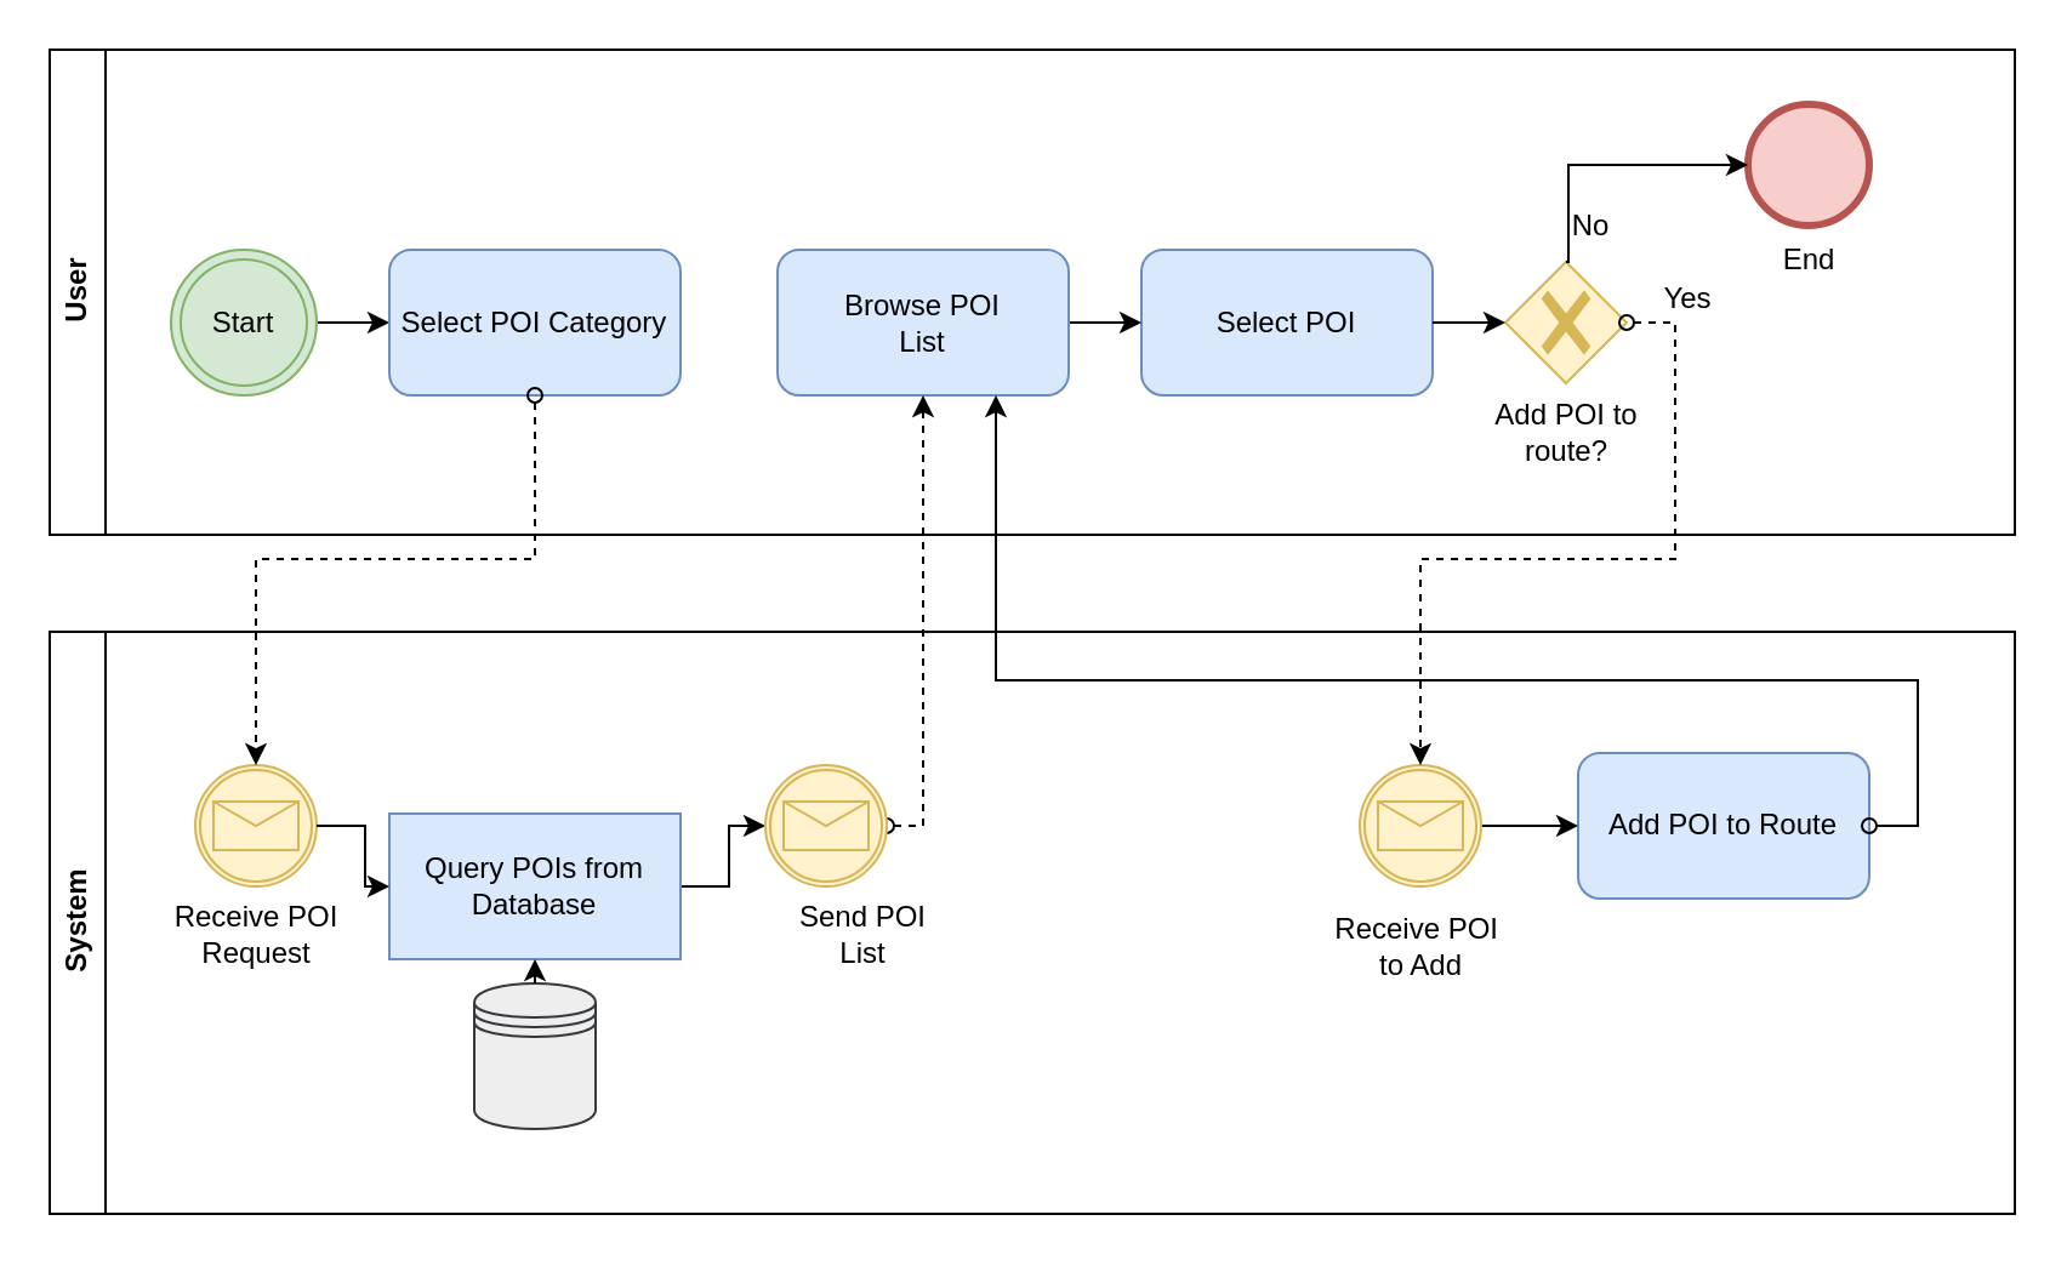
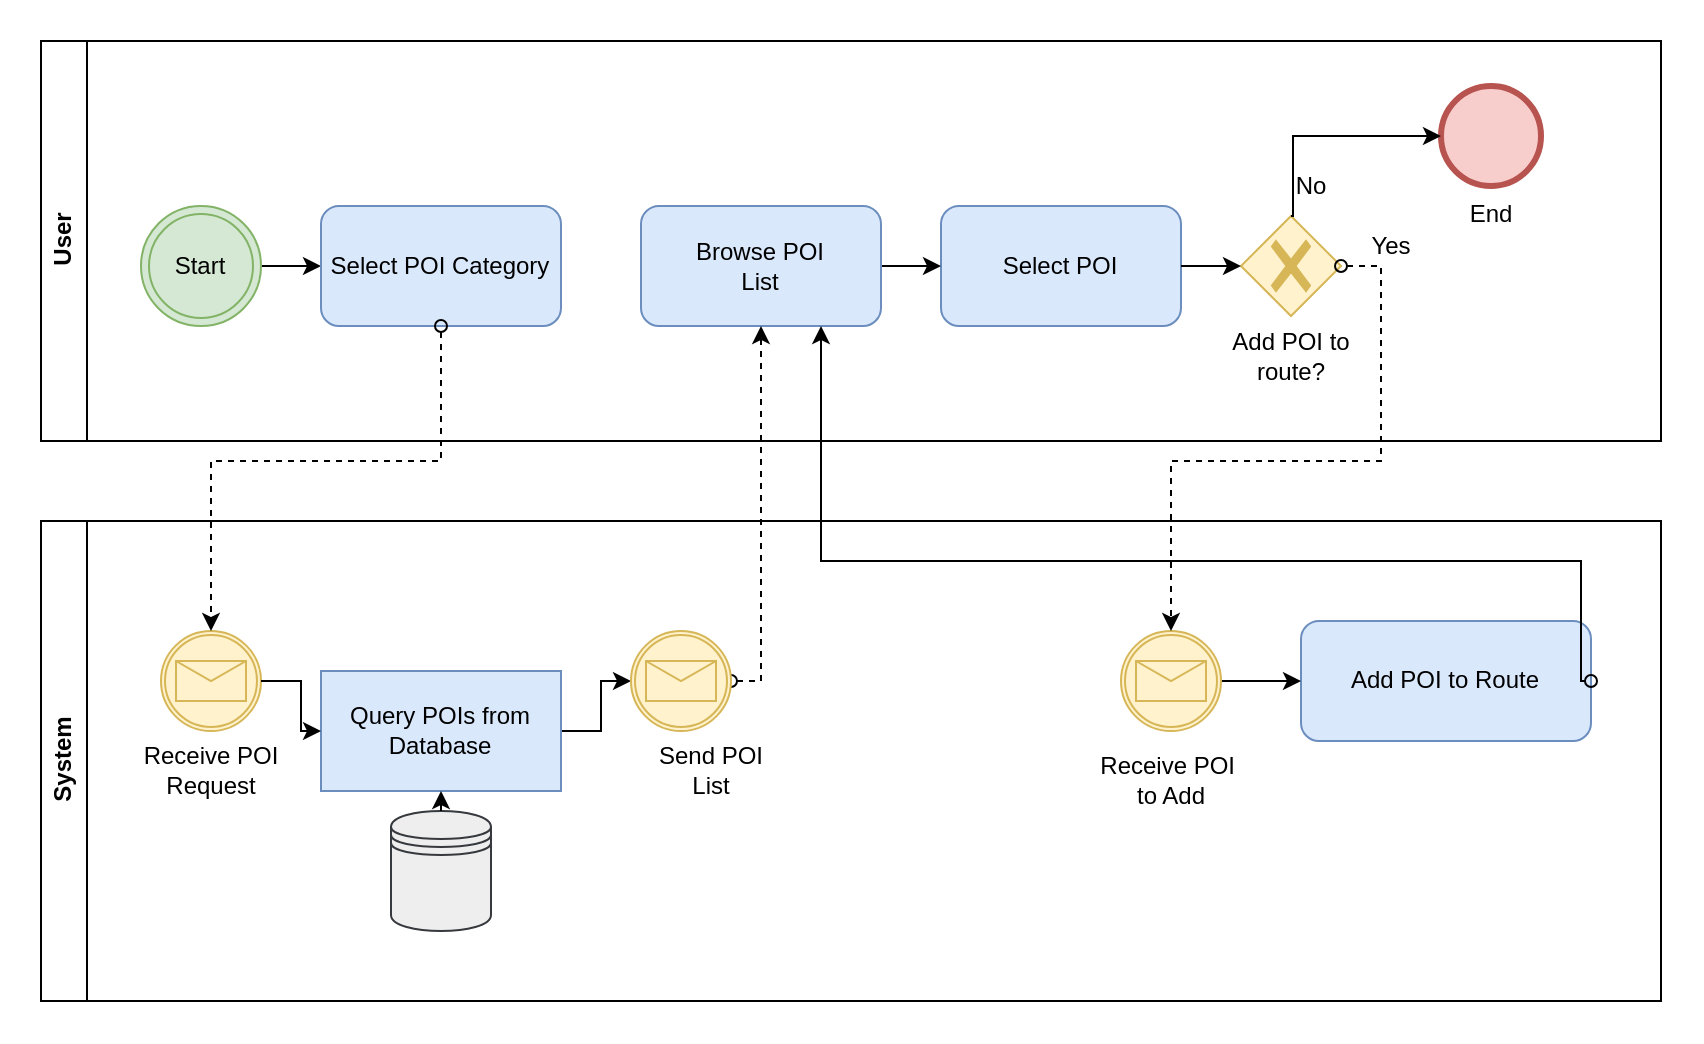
  <mxCell id="0" />
  <mxCell id="1" parent="0" />
  <mxCell id="2" value="User" style="swimlane;horizontal=0;whiteSpace=wrap;html=1;" parent="1" vertex="1"><mxGeometry x="20" y="20" width="810" height="200" as="geometry" /></mxCell>
  <mxCell id="3" value="" style="edgeStyle=orthogonalEdgeStyle;rounded=0;orthogonalLoop=1;jettySize=auto;html=1;" parent="2" source="4" target="5" edge="1"><mxGeometry relative="1" as="geometry" /></mxCell>
  <mxCell id="4" value="Start" style="ellipse;shape=doubleEllipse;html=1;dashed=0;whiteSpace=wrap;aspect=fixed;fillColor=#d5e8d4;strokeColor=#82b366;" parent="2" vertex="1"><mxGeometry x="50" y="82.5" width="60" height="60" as="geometry" /></mxCell>
  <mxCell id="5" value="Select POI Category" style="rounded=1;whiteSpace=wrap;html=1;fillColor=#dae8fc;strokeColor=#6c8ebf;" parent="2" vertex="1"><mxGeometry x="140" y="82.5" width="120" height="60" as="geometry" /></mxCell>
  <mxCell id="6" value="" style="points=[[0.25,0.25,0],[0.5,0,0],[0.75,0.25,0],[1,0.5,0],[0.75,0.75,0],[0.5,1,0],[0.25,0.75,0],[0,0.5,0]];shape=mxgraph.bpmn.gateway2;html=1;verticalLabelPosition=bottom;labelBackgroundColor=#ffffff;verticalAlign=top;align=center;perimeter=rhombusPerimeter;outlineConnect=0;outline=none;symbol=none;gwType=exclusive;fillColor=#fff2cc;strokeColor=#d6b656;" parent="2" vertex="1"><mxGeometry x="600" y="87.5" width="50" height="50" as="geometry" /></mxCell>
  <mxCell id="7" value="Yes" style="text;html=1;align=center;verticalAlign=middle;resizable=0;points=[];autosize=1;strokeColor=none;fillColor=none;" parent="2" vertex="1"><mxGeometry x="655" y="87.5" width="40" height="30" as="geometry" /></mxCell>
  <mxCell id="8" value="No" style="text;html=1;align=center;verticalAlign=middle;resizable=0;points=[];autosize=1;strokeColor=none;fillColor=none;" parent="2" vertex="1"><mxGeometry x="615" y="57.5" width="40" height="30" as="geometry" /></mxCell>
  <mxCell id="9" value="Add POI to&lt;div&gt;route?&lt;/div&gt;" style="text;html=1;align=center;verticalAlign=middle;resizable=0;points=[];autosize=1;strokeColor=none;fillColor=none;" parent="2" vertex="1"><mxGeometry x="585" y="137.5" width="80" height="40" as="geometry" /></mxCell>
  <mxCell id="10" value="Select POI" style="rounded=1;whiteSpace=wrap;html=1;fillColor=#dae8fc;strokeColor=#6c8ebf;" parent="2" vertex="1"><mxGeometry x="450" y="82.5" width="120" height="60" as="geometry" /></mxCell>
  <mxCell id="11" style="edgeStyle=orthogonalEdgeStyle;rounded=0;orthogonalLoop=1;jettySize=auto;html=1;entryX=0;entryY=0.5;entryDx=0;entryDy=0;entryPerimeter=0;" parent="2" source="10" target="6" edge="1"><mxGeometry relative="1" as="geometry" /></mxCell>
  <mxCell id="12" value="End" style="points=[[0.145,0.145,0],[0.5,0,0],[0.855,0.145,0],[1,0.5,0],[0.855,0.855,0],[0.5,1,0],[0.145,0.855,0],[0,0.5,0]];shape=mxgraph.bpmn.event;html=1;verticalLabelPosition=bottom;labelBackgroundColor=#ffffff;verticalAlign=top;align=center;perimeter=ellipsePerimeter;outlineConnect=0;aspect=fixed;outline=end;symbol=terminate2;fillColor=#f8cecc;strokeColor=#b85450;" parent="2" vertex="1"><mxGeometry x="700" y="22.5" width="50" height="50" as="geometry" /></mxCell>
  <mxCell id="13" style="edgeStyle=orthogonalEdgeStyle;rounded=0;orthogonalLoop=1;jettySize=auto;html=1;entryX=0;entryY=0.5;entryDx=0;entryDy=0;entryPerimeter=0;exitX=0.5;exitY=0;exitDx=0;exitDy=0;exitPerimeter=0;" parent="2" source="6" target="12" edge="1"><mxGeometry relative="1" as="geometry"><Array as="points"><mxPoint x="626" y="87.5" /><mxPoint x="626" y="47.5" /></Array></mxGeometry></mxCell>
  <mxCell id="14" value="" style="edgeStyle=none;html=1;" edge="1" parent="2" source="15" target="10"><mxGeometry relative="1" as="geometry" /></mxCell>
  <mxCell id="15" value="Browse POI&lt;div&gt;List&lt;/div&gt;" style="rounded=1;whiteSpace=wrap;html=1;fillColor=#dae8fc;strokeColor=#6c8ebf;" vertex="1" parent="2"><mxGeometry x="300" y="82.5" width="120" height="60" as="geometry" /></mxCell>
  <mxCell id="16" style="edgeStyle=orthogonalEdgeStyle;rounded=0;orthogonalLoop=1;jettySize=auto;html=1;exitX=1;exitY=0.5;exitDx=0;exitDy=0;dashed=1;exitPerimeter=0;startArrow=oval;startFill=0;entryX=0.5;entryY=1;entryDx=0;entryDy=0;" parent="1" source="26" target="15" edge="1"><mxGeometry relative="1" as="geometry"><Array as="points"><mxPoint x="380" y="270" /><mxPoint x="380" y="270" /></Array><mxPoint x="380" y="180" as="targetPoint" /></mxGeometry></mxCell>
  <mxCell id="17" value="" style="points=[[0.145,0.145,0],[0.5,0,0],[0.855,0.145,0],[1,0.5,0],[0.855,0.855,0],[0.5,1,0],[0.145,0.855,0],[0,0.5,0]];shape=mxgraph.bpmn.event;html=1;verticalLabelPosition=bottom;labelBackgroundColor=#ffffff;verticalAlign=top;align=center;perimeter=ellipsePerimeter;outlineConnect=0;aspect=fixed;outline=catching;symbol=message;fillColor=#fff2cc;strokeColor=#d6b656;" parent="1" vertex="1"><mxGeometry x="80" y="315" width="50" height="50" as="geometry" /></mxCell>
  <mxCell id="18" value="Receive POI&lt;div&gt;Request&lt;/div&gt;" style="text;html=1;align=center;verticalAlign=middle;resizable=0;points=[];autosize=1;strokeColor=none;fillColor=none;" parent="1" vertex="1"><mxGeometry x="60" y="365" width="90" height="40" as="geometry" /></mxCell>
  <mxCell id="19" value="" style="edgeStyle=orthogonalEdgeStyle;rounded=0;orthogonalLoop=1;jettySize=auto;html=1;entryX=0;entryY=0.5;entryDx=0;entryDy=0;entryPerimeter=0;" parent="1" source="20" target="26" edge="1"><mxGeometry relative="1" as="geometry"><mxPoint x="314" y="340" as="targetPoint" /></mxGeometry></mxCell>
  <mxCell id="20" value="Query POIs from Database" style="points=[[0.25,0,0],[0.5,0,0],[0.75,0,0],[1,0.25,0],[1,0.5,0],[1,0.75,0],[0.75,1,0],[0.5,1,0],[0.25,1,0],[0,0.75,0],[0,0.5,0],[0,0.25,0]];shape=mxgraph.bpmn.task2;whiteSpace=wrap;rectStyle=rounded;size=10;html=1;container=1;expand=0;collapsible=0;taskMarker=service;fillColor=#dae8fc;strokeColor=#6c8ebf;" parent="1" vertex="1"><mxGeometry x="160" y="335" width="120" height="60" as="geometry" /></mxCell>
  <mxCell id="21" style="edgeStyle=orthogonalEdgeStyle;rounded=0;orthogonalLoop=1;jettySize=auto;html=1;entryX=0;entryY=0.5;entryDx=0;entryDy=0;entryPerimeter=0;" parent="1" source="17" target="20" edge="1"><mxGeometry relative="1" as="geometry" /></mxCell>
  <mxCell id="22" value="" style="shape=datastore;whiteSpace=wrap;html=1;fillColor=#eeeeee;strokeColor=#36393d;" parent="1" vertex="1"><mxGeometry x="195" y="405" width="50" height="60" as="geometry" /></mxCell>
  <mxCell id="23" value="" style="edgeStyle=orthogonalEdgeStyle;rounded=0;orthogonalLoop=1;jettySize=auto;html=1;entryX=0.5;entryY=1;entryDx=0;entryDy=0;entryPerimeter=0;exitX=0.5;exitY=0;exitDx=0;exitDy=0;dashed=1;endArrow=classic;startFill=0;endFill=1;" parent="1" source="22" target="20" edge="1"><mxGeometry relative="1" as="geometry"><mxPoint x="195" y="428" as="sourcePoint" /><mxPoint x="170" y="370" as="targetPoint" /></mxGeometry></mxCell>
  <mxCell id="24" style="edgeStyle=orthogonalEdgeStyle;rounded=0;orthogonalLoop=1;jettySize=auto;html=1;entryX=0.5;entryY=0;entryDx=0;entryDy=0;entryPerimeter=0;exitX=0.5;exitY=1;exitDx=0;exitDy=0;dashed=1;startArrow=oval;startFill=0;" parent="1" source="5" target="17" edge="1"><mxGeometry relative="1" as="geometry"><Array as="points"><mxPoint x="220" y="230" /><mxPoint x="105" y="230" /></Array><mxPoint x="384" y="190" as="sourcePoint" /></mxGeometry></mxCell>
  <mxCell id="25" value="System" style="swimlane;horizontal=0;whiteSpace=wrap;html=1;startSize=23;" parent="1" vertex="1"><mxGeometry x="20" y="260" width="810" height="240" as="geometry"><mxRectangle x="80" y="240" width="40" height="50" as="alternateBounds" /></mxGeometry></mxCell>
  <mxCell id="26" value="" style="points=[[0.145,0.145,0],[0.5,0,0],[0.855,0.145,0],[1,0.5,0],[0.855,0.855,0],[0.5,1,0],[0.145,0.855,0],[0,0.5,0]];shape=mxgraph.bpmn.event;html=1;verticalLabelPosition=bottom;labelBackgroundColor=#ffffff;verticalAlign=top;align=center;perimeter=ellipsePerimeter;outlineConnect=0;aspect=fixed;outline=catching;symbol=message;fillColor=#fff2cc;strokeColor=#d6b656;" parent="25" vertex="1"><mxGeometry x="295" y="55" width="50" height="50" as="geometry" /></mxCell>
- <mxCell id="27" value="Add POI to Route" style="rounded=1;whiteSpace=wrap;html=1;fillColor=#dae8fc;strokeColor=#6c8ebf;" parent="25" vertex="1"><mxGeometry x="630" y="50" width="120" height="60" as="geometry" /></mxCell>
+ <mxCell id="27" value="Add POI to Route" style="rounded=1;whiteSpace=wrap;html=1;fillColor=#dae8fc;strokeColor=#6c8ebf;" parent="25" vertex="1"><mxGeometry x="630" y="50" width="145" height="60" as="geometry" /></mxCell>
  <mxCell id="28" value="" style="edgeStyle=orthogonalEdgeStyle;rounded=0;orthogonalLoop=1;jettySize=auto;html=1;" parent="25" source="29" target="27" edge="1"><mxGeometry relative="1" as="geometry" /></mxCell>
  <mxCell id="29" value="" style="points=[[0.145,0.145,0],[0.5,0,0],[0.855,0.145,0],[1,0.5,0],[0.855,0.855,0],[0.5,1,0],[0.145,0.855,0],[0,0.5,0]];shape=mxgraph.bpmn.event;html=1;verticalLabelPosition=bottom;labelBackgroundColor=#ffffff;verticalAlign=top;align=center;perimeter=ellipsePerimeter;outlineConnect=0;aspect=fixed;outline=catching;symbol=message;fillColor=#fff2cc;strokeColor=#d6b656;" parent="25" vertex="1"><mxGeometry x="540" y="55" width="50" height="50" as="geometry" /></mxCell>
  <mxCell id="30" value="Receive POI&amp;nbsp;&lt;div&gt;to Add&lt;/div&gt;" style="text;html=1;align=center;verticalAlign=middle;resizable=0;points=[];autosize=1;strokeColor=none;fillColor=none;" parent="25" vertex="1"><mxGeometry x="520" y="110" width="90" height="40" as="geometry" /></mxCell>
  <mxCell id="31" value="Send POI&lt;div&gt;List&lt;/div&gt;" style="text;html=1;align=center;verticalAlign=middle;resizable=0;points=[];autosize=1;strokeColor=none;fillColor=none;" parent="25" vertex="1"><mxGeometry x="295" y="105" width="80" height="40" as="geometry" /></mxCell>
  <mxCell id="32" style="edgeStyle=orthogonalEdgeStyle;rounded=0;orthogonalLoop=1;jettySize=auto;html=1;exitX=1;exitY=0.5;exitDx=0;exitDy=0;exitPerimeter=0;entryX=0.5;entryY=0;entryDx=0;entryDy=0;entryPerimeter=0;dashed=1;startArrow=oval;startFill=0;" parent="1" source="6" target="29" edge="1"><mxGeometry relative="1" as="geometry"><Array as="points"><mxPoint x="690" y="133" /><mxPoint x="690" y="230" /><mxPoint x="585" y="230" /></Array></mxGeometry></mxCell>
  <mxCell id="33" style="edgeStyle=orthogonalEdgeStyle;rounded=0;orthogonalLoop=1;jettySize=auto;html=1;exitX=1;exitY=0.5;exitDx=0;exitDy=0;dashed=0;startArrow=oval;startFill=0;entryX=0.75;entryY=1;entryDx=0;entryDy=0;" parent="1" source="27" target="15" edge="1"><mxGeometry relative="1" as="geometry"><mxPoint x="420" y="180" as="targetPoint" /><Array as="points"><mxPoint x="790" y="340" /><mxPoint x="790" y="280" /><mxPoint x="410" y="280" /></Array></mxGeometry></mxCell>
